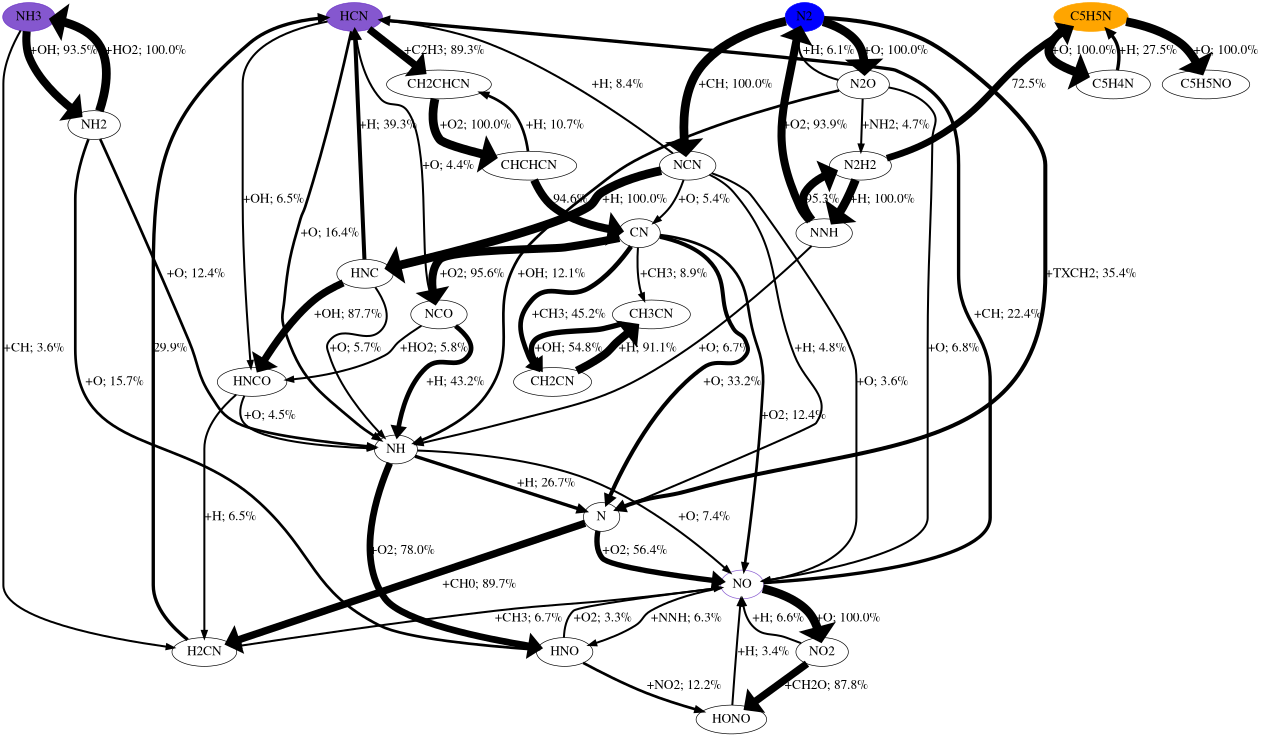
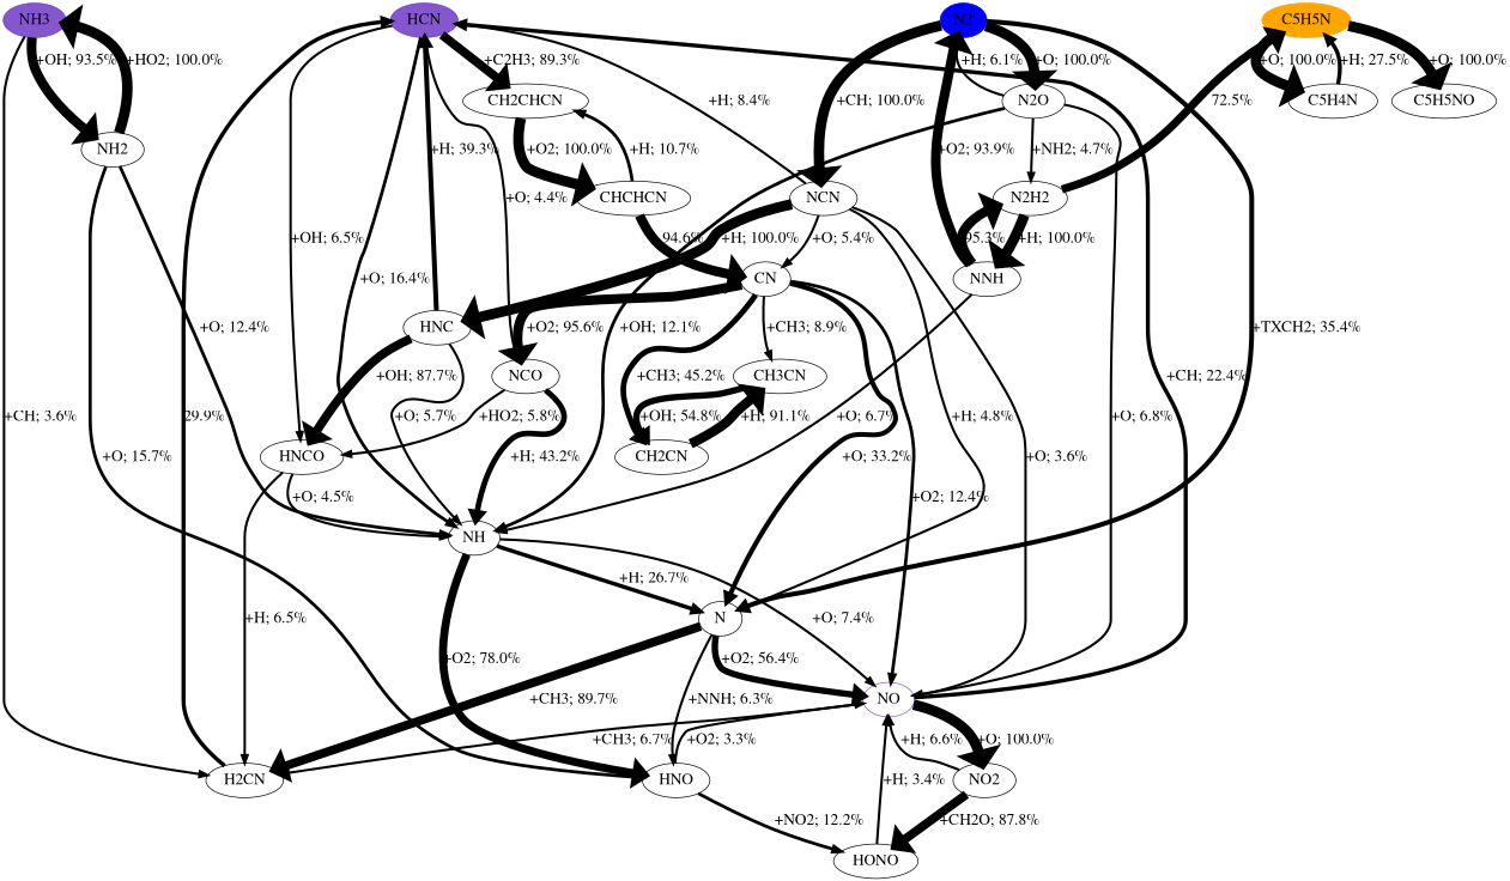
  digraph {
    b="0,0,1558,558"
    rankdir=TB
    node [fontname=Times fontsize=20]
    edge [fontcolor=black fontname=Times fontsize=20 penwidth=3]
    HCN [color="#500dbab1" fillcolor="#500dbab1" style=filled]
    N2 [color=blue fillcolor=blue style=filled]
    C5H5N [color=orange fillcolor=orange style=filled]
    NH3 [color="#500dbab1" fillcolor="#500dbab1" style=filled]
    NH
    HNCO
    NCO
    CH2CHCN
    N
    N2O
    NCN
    C5H4N
    C5H5NO
    H2CN
    NH2
    NO [color="#500dbab1"]
    HNO
    NO2
    HONO
    CHCHCN
    N2H2
    HNC
    CN
    NNH
    CH3CN
    CH2CN
    subgraph sub_1 {
      rank=source
      HCN
      N2
      C5H5N
      NH3
    }
    HCN -> NH [label="+O; 16.4%" penwidth=4]
    HCN -> HNCO [label="+OH; 6.5%"]
    HCN -> NCO [label="+O; 4.4%"]
    HCN -> CH2CHCN [label="+C2H3; 89.3%" penwidth=11]
    N2 -> N [label="+TXCH2; 35.4%" penwidth=6]
    N2 -> N2O [label="+O; 100.0%" penwidth=13]
    N2 -> NCN [label="+CH; 100.0%" penwidth=13]
    C5H5N -> C5H4N [label="+O; 100.0%" penwidth=13]
    C5H5N -> C5H5NO [label="+O; 100.0%" penwidth=13]
    NH3 -> H2CN [label="+CH; 3.6%"]
    NH3 -> NH2 [label="+OH; 93.5%" penwidth=12]
    NH -> N [label="+H; 26.7%" penwidth=5]
    NH -> NO [label="+O; 7.4%"]
    NH -> HNO [label="+O2; 78.0%" penwidth=10]
    HNCO -> NH [label="+O; 4.5%"]
    HNCO -> H2CN [label="+H; 6.5%"]
    NCO -> NH [label="+H; 43.2%" penwidth=7]
    NCO -> HNCO [label="+HO2; 5.8%"]
    CH2CHCN -> CHCHCN [label="+O2; 100.0%" penwidth=13]
-   N -> H2CN [label="+CH0; 89.7%" penwidth=11]
+   N -> H2CN [label="+CH3; 89.7%" penwidth=11]
    N -> NO [label="+O2; 56.4%" penwidth=8]
    N2O -> N2 [label="+H; 6.1%"]
    N2O -> NH [label="+OH; 12.1%" penwidth=4]
    N2O -> NO [label="+O; 6.8%"]
    N2O -> N2H2 [label="+NH2; 4.7%"]
    NCN -> HCN [label="+H; 8.4%"]
    NCN -> N [label="+H; 4.8%"]
    NCN -> NO [label="+O; 3.6%"]
    NCN -> HNC [label="+H; 100.0%" penwidth=13]
    NCN -> CN [label="+O; 5.4%"]
    C5H4N -> C5H5N [label="+H; 27.5%" penwidth=5]
    H2CN -> HCN [label="29.9%" penwidth=5]
    NH2 -> NH3 [label="+HO2; 100.0%" penwidth=13]
    NH2 -> NH [label="+O; 12.4%" penwidth=4]
    NH2 -> HNO [label="+O; 15.7%" penwidth=4]
    NO -> HCN [label="+CH; 22.4%" penwidth=5]
    NO -> H2CN [label="+CH3; 6.7%"]
-   NO -> HNO [label="+NNH; 6.3%"]
+   N -> HNO [label="+NNH; 6.3%"]
    NO -> NO2 [label="+O; 100.0%" penwidth=13]
    HNO -> NO [label="+O2; 3.3%"]
    HNO -> HONO [label="+NO2; 12.2%" penwidth=4]
    NO2 -> NO [label="+H; 6.6%"]
    NO2 -> HONO [label="+CH2O; 87.8%" penwidth=11]
    HONO -> NO [label="+H; 3.4%"]
    CHCHCN -> CH2CHCN [label="+H; 10.7%" penwidth=4]
    CHCHCN -> CN [label="94.6%" penwidth=12]
    N2H2 -> C5H5N [label="72.5%" penwidth=10]
    N2H2 -> NNH [label="+H; 100.0%" penwidth=13]
    HNC -> HCN [label="+H; 39.3%" penwidth=6]
    HNC -> NH [label="+O; 5.7%"]
    HNC -> HNCO [label="+OH; 87.7%" penwidth=11]
    CN -> NCO [label="+O2; 95.6%" penwidth=12]
    CN -> N [label="+O; 33.2%" penwidth=6]
    CN -> NO [label="+O2; 12.4%" penwidth=4]
    CN -> CH3CN [label="+CH3; 8.9%"]
    CN -> CH2CN [label="+CH3; 45.2%" penwidth=7]
    NNH -> N2 [label="+O2; 93.9%" penwidth=12]
    NNH -> NH [label="+O; 6.7%"]
    NNH -> N2H2 [label="95.3%" penwidth=12]
    CH3CN -> CH2CN [label="+OH; 54.8%" penwidth=8]
    CH2CN -> CH3CN [label="+H; 91.1%" penwidth=12]
  }
